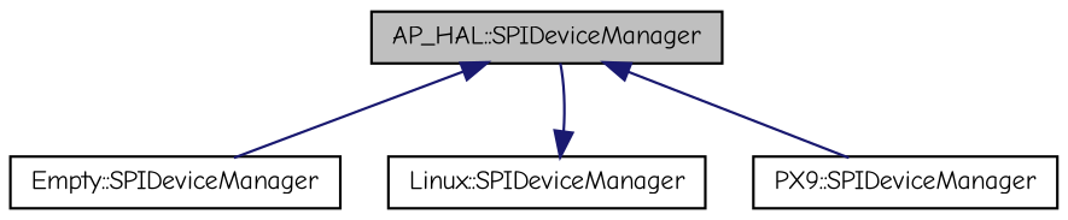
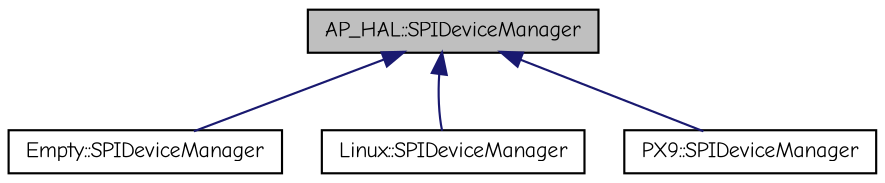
  digraph {
    fontname="Comic Neue"
    node [color=black fillcolor=white fontname="Comic Neue" fontsize=10 shape=record style=filled]
    edge [color=midnightblue dir=back fontname="Comic Neue" fontsize=10 labelfontname=Helvetica labelfontsize=10 style=solid]
    n1 [fillcolor=grey75 fontcolor=black height=0.2 label="AP_HAL::SPIDeviceManager" width=0.4]
    n2 [height=0.2 label="Empty::SPIDeviceManager" width=0.4]
    n3 [height=0.2 label="Linux::SPIDeviceManager" width=0.4]
    n4 [height=0.2 label="PX9::SPIDeviceManager" width=0.4]
    n1 -> n2
-   n3 -> n1
+   n1 -> n3
    n1 -> n4
  }
